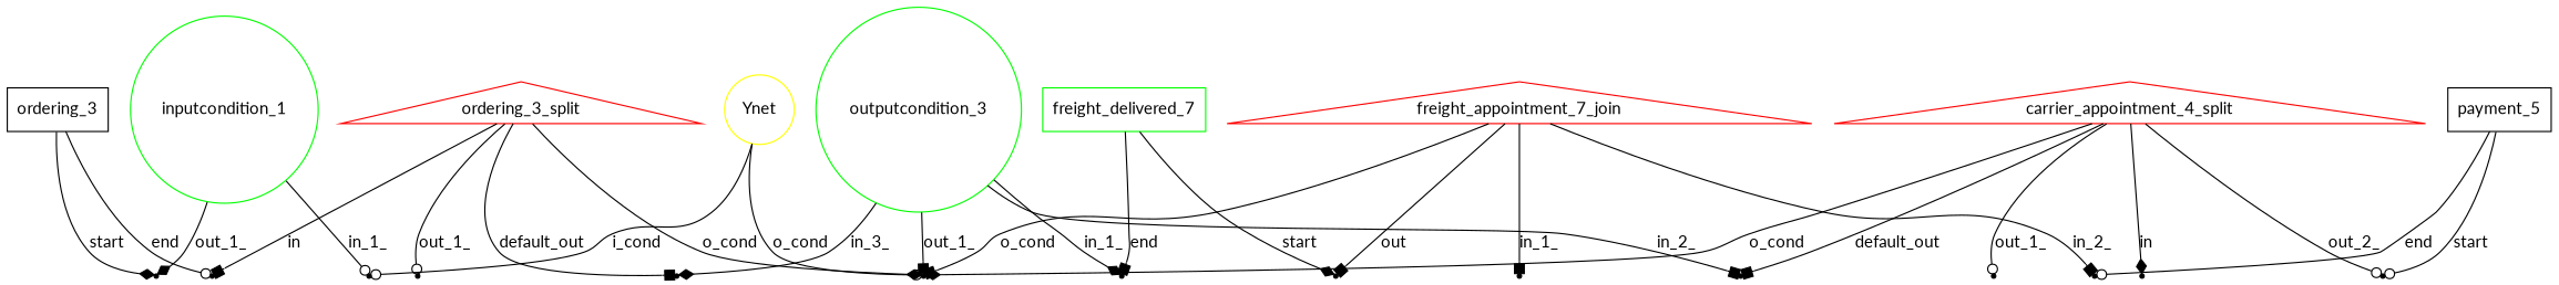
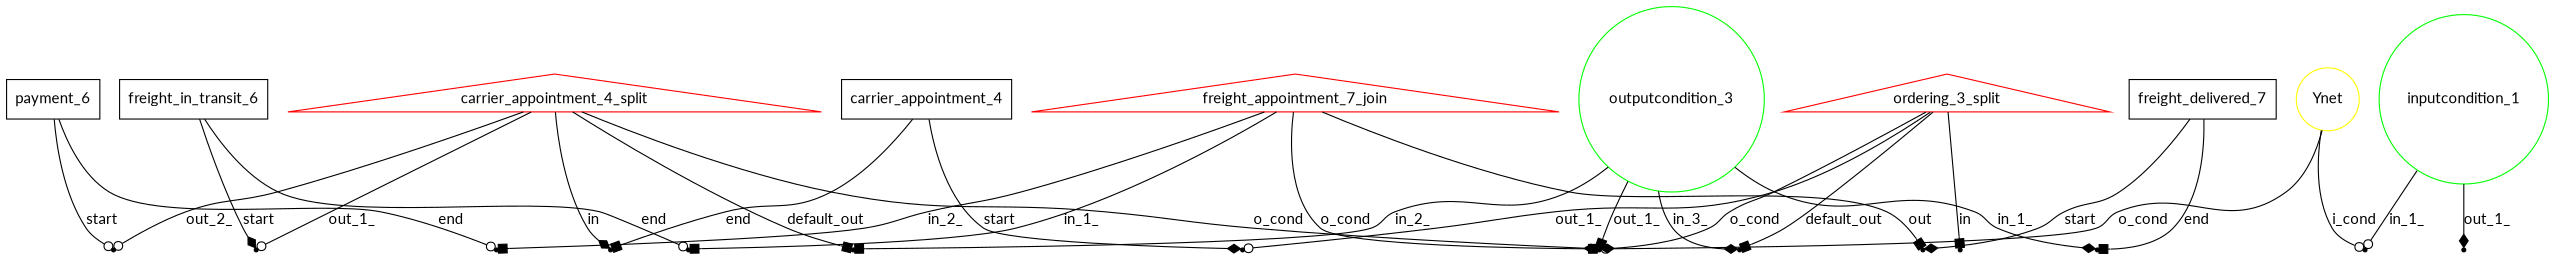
  digraph {
    fontname=Lato
    node [fontname=Lato shape=point]
    edge [arrowhead=box fontname=Lato]
+   freight_in_transit_6 [shape=box]
    _carrier_appointment_4_split_freight_in_transit_6
    _freight_in_transit_6_freight_delivered_7_join
    ordering_3_split [color=red shape=triangle]
    _ordering_3_ordering_3_split
    _ordering_3_split_outputcondition_2
    _ordering_3_split_carrier_appointment_4
    _ordering_3_split_Ynet_carrier_appointment_4_split_freight_delivered_7_join_outputcondition_2
-   freight_delivered_7 [shape=box color=green]
+   freight_delivered_7 [shape=box]
    _freight_delivered_7_freight_delivered_7_join
    _freight_delivered_7_outputcondition_2
+   carrier_appointment_4 [shape=box]
    _carrier_appointment_4_carrier_appointment_4_split
    n14 [color=green label=outputcondition_3 shape=circle]
    _carrier_appointment_4_split_outputcondition_2
    n16 [color=red label=freight_appointment_7_join shape=triangle]
    _payment_5_freight_delivered_7_join
    inputcondition_1 [color=green shape=circle]
    _inputcondition_1_Ynet
    _inputcondition_1_ordering_3
    carrier_appointment_4_split [color=red shape=triangle]
    _carrier_appointment_4_split_payment_5
-   payment_5 [shape=box]
-   ordering_3 [shape=box]
+   payment_5 [shape=box label=payment_6]
    Ynet [color=yellow shape=circle]
+   freight_in_transit_6 -> _carrier_appointment_4_split_freight_in_transit_6 [arrowhead=diamond label=start]
+   freight_in_transit_6 -> _freight_in_transit_6_freight_delivered_7_join [arrowhead=odot label=end]
    ordering_3_split -> _ordering_3_ordering_3_split [label=in]
    ordering_3_split -> _ordering_3_split_outputcondition_2 [label=default_out]
    ordering_3_split -> _ordering_3_split_carrier_appointment_4 [arrowhead=odot label=out_1_]
    ordering_3_split -> _ordering_3_split_Ynet_carrier_appointment_4_split_freight_delivered_7_join_outputcondition_2 [arrowhead=diamond label=o_cond]
    freight_delivered_7 -> _freight_delivered_7_freight_delivered_7_join [arrowhead=diamond label=start]
    freight_delivered_7 -> _freight_delivered_7_outputcondition_2 [label=end]
+   carrier_appointment_4 -> _ordering_3_split_carrier_appointment_4 [arrowhead=diamond label=start]
+   carrier_appointment_4 -> _carrier_appointment_4_carrier_appointment_4_split [label=end]
    n14 -> _ordering_3_split_outputcondition_2 [arrowhead=diamond label=in_3_]
    n14 -> _ordering_3_split_Ynet_carrier_appointment_4_split_freight_delivered_7_join_outputcondition_2 [label=out_1_]
    n14 -> _freight_delivered_7_outputcondition_2 [arrowhead=diamond label=in_1_]
    n14 -> _carrier_appointment_4_split_outputcondition_2 [label=in_2_]
    n16 -> _freight_in_transit_6_freight_delivered_7_join [label=in_1_]
    n16 -> _ordering_3_split_Ynet_carrier_appointment_4_split_freight_delivered_7_join_outputcondition_2 [label=o_cond]
    n16 -> _freight_delivered_7_freight_delivered_7_join [label=out]
    n16 -> _payment_5_freight_delivered_7_join [label=in_2_]
    inputcondition_1 -> _inputcondition_1_Ynet [arrowhead=odot label=in_1_]
    inputcondition_1 -> _inputcondition_1_ordering_3 [arrowhead=diamond label=out_1_]
    carrier_appointment_4_split -> _carrier_appointment_4_split_freight_in_transit_6 [arrowhead=odot label=out_1_]
    carrier_appointment_4_split -> _ordering_3_split_Ynet_carrier_appointment_4_split_freight_delivered_7_join_outputcondition_2 [arrowhead=diamond label=o_cond]
    carrier_appointment_4_split -> _carrier_appointment_4_carrier_appointment_4_split [arrowhead=diamond label=in]
    carrier_appointment_4_split -> _carrier_appointment_4_split_outputcondition_2 [label=default_out]
    carrier_appointment_4_split -> _carrier_appointment_4_split_payment_5 [arrowhead=odot label=out_2_]
    payment_5 -> _payment_5_freight_delivered_7_join [arrowhead=odot label=end]
    payment_5 -> _carrier_appointment_4_split_payment_5 [arrowhead=odot label=start]
-   ordering_3 -> _ordering_3_ordering_3_split [arrowhead=odot label=end]
-   ordering_3 -> _inputcondition_1_ordering_3 [arrowhead=diamond label=start]
    Ynet -> _ordering_3_split_Ynet_carrier_appointment_4_split_freight_delivered_7_join_outputcondition_2 [arrowhead=odot label=o_cond]
    Ynet -> _inputcondition_1_Ynet [arrowhead=odot label=i_cond]
  }
